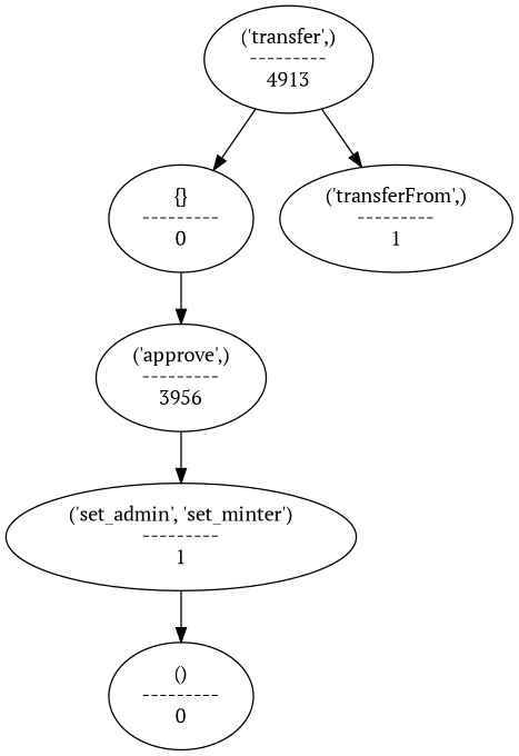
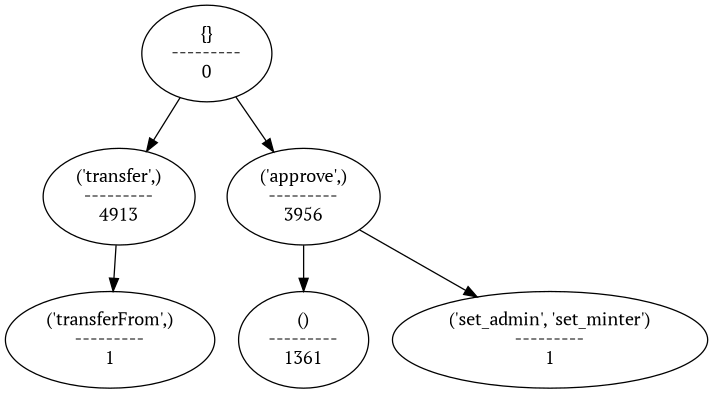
  strict digraph {
    fontname="PT Serif"
    node [fontname="PT Serif"]
    edge [fontname="PT Serif"]
    "{}\n---------\n0"
    "('transfer',)\n---------\n4913"
    "('approve',)\n---------\n3956"
    "('transferFrom',)\n---------\n1"
+   "()\n---------\n1361"
    "('set_admin', 'set_minter')\n---------\n1"
-   "()\n---------\n0"
-   "('transfer',)\n---------\n4913" -> "{}\n---------\n0"
+   "{}\n---------\n0" -> "('transfer',)\n---------\n4913"
    "{}\n---------\n0" -> "('approve',)\n---------\n3956"
    "('transfer',)\n---------\n4913" -> "('transferFrom',)\n---------\n1"
+   "('approve',)\n---------\n3956" -> "()\n---------\n1361"
    "('approve',)\n---------\n3956" -> "('set_admin', 'set_minter')\n---------\n1"
-   "('set_admin', 'set_minter')\n---------\n1" -> "()\n---------\n0"
  }
